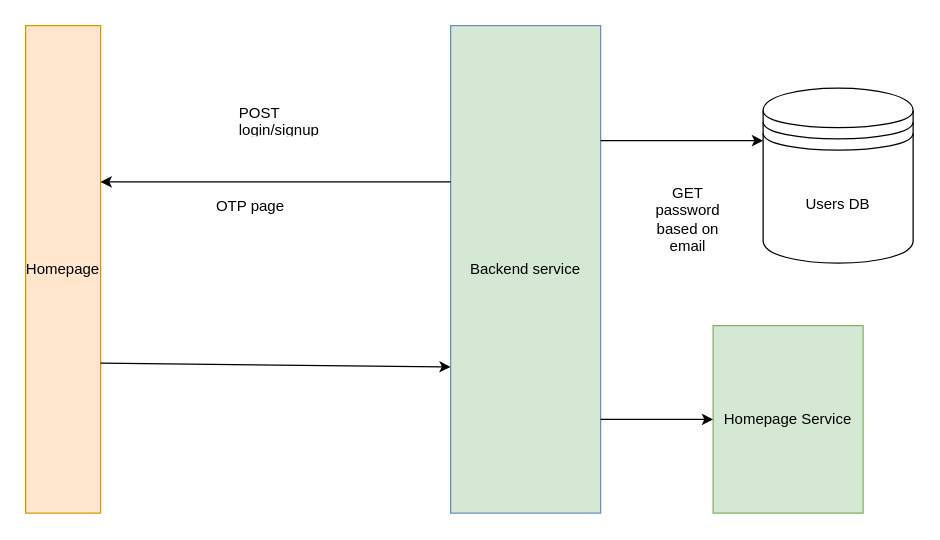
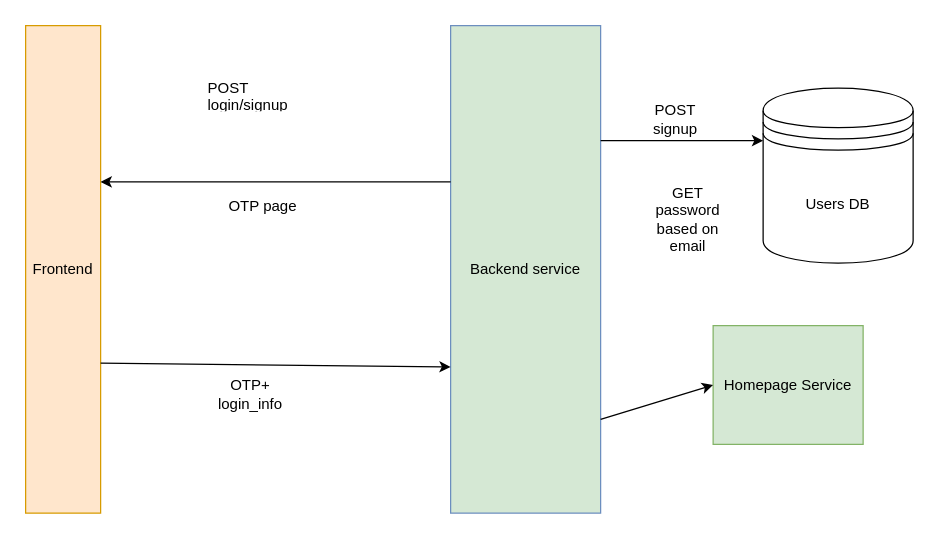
  <mxCell id="0" />
  <mxCell id="1" parent="0" />
- <mxCell id="2" value="Homepage" style="rounded=0;whiteSpace=wrap;html=1;fillColor=#ffe6cc;strokeColor=#d79b00;" vertex="1" parent="1"><mxGeometry x="20" y="20" width="60" height="390" as="geometry" /></mxCell>
+ <mxCell id="2" value="Frontend" style="rounded=0;whiteSpace=wrap;html=1;fillColor=#ffe6cc;strokeColor=#d79b00;" vertex="1" parent="1"><mxGeometry x="20" y="20" width="60" height="390" as="geometry" /></mxCell>
  <mxCell id="3" value="Backend service" style="rounded=0;whiteSpace=wrap;html=1;fillColor=#d5e8d4;strokeColor=#6c8ebf;" vertex="1" parent="1"><mxGeometry x="360" y="20" width="120" height="390" as="geometry" /></mxCell>
  <mxCell id="4" value="" style="endArrow=classic;html=1;rounded=0;" edge="1" parent="1"><mxGeometry width="50" height="50" relative="1" as="geometry"><mxPoint x="360" y="145" as="sourcePoint" /><mxPoint x="80" y="145" as="targetPoint" /></mxGeometry></mxCell>
  <mxCell id="5" value="" style="endArrow=classic;html=1;rounded=0;entryX=0;entryY=0.7;entryDx=0;entryDy=0;entryPerimeter=0;" edge="1" parent="1" target="3"><mxGeometry width="50" height="50" relative="1" as="geometry"><mxPoint x="80" y="290" as="sourcePoint" /><mxPoint x="360" y="270" as="targetPoint" /></mxGeometry></mxCell>
- <mxCell id="6" value="POST login/signup&amp;nbsp;" style="text;strokeColor=none;fillColor=none;align=left;verticalAlign=middle;spacingLeft=4;spacingRight=4;overflow=hidden;points=[[0,0.5],[1,0.5]];portConstraint=eastwest;rotatable=0;whiteSpace=wrap;html=1;" vertex="1" parent="1"><mxGeometry x="185" y="80" width="80" height="30" as="geometry" /></mxCell>
+ <mxCell id="6" value="POST login/signup&amp;nbsp;" style="text;strokeColor=none;fillColor=none;align=left;verticalAlign=middle;spacingLeft=4;spacingRight=4;overflow=hidden;points=[[0,0.5],[1,0.5]];portConstraint=eastwest;rotatable=0;whiteSpace=wrap;html=1;" vertex="1" parent="1"><mxGeometry x="160" y="60" width="80" height="30" as="geometry" /></mxCell>
  <mxCell id="7" value="Users DB" style="shape=datastore;whiteSpace=wrap;html=1;" vertex="1" parent="1"><mxGeometry x="610" y="70" width="120" height="140" as="geometry" /></mxCell>
  <mxCell id="8" value="" style="endArrow=classic;html=1;rounded=0;entryX=0;entryY=0.3;entryDx=0;entryDy=0;" edge="1" parent="1" target="7"><mxGeometry width="50" height="50" relative="1" as="geometry"><mxPoint x="480" y="112" as="sourcePoint" /><mxPoint x="380" y="320" as="targetPoint" /></mxGeometry></mxCell>
+ <mxCell id="9" value="POST signup" style="text;html=1;strokeColor=none;fillColor=none;align=center;verticalAlign=middle;whiteSpace=wrap;rounded=0;" vertex="1" parent="1"><mxGeometry x="510" y="80" width="60" height="30" as="geometry" /></mxCell>
  <mxCell id="10" value="GET password based on email" style="text;html=1;strokeColor=none;fillColor=none;align=center;verticalAlign=middle;whiteSpace=wrap;rounded=0;" vertex="1" parent="1"><mxGeometry x="520" y="160" width="60" height="30" as="geometry" /></mxCell>
- <mxCell id="11" value="OTP page" style="text;html=1;strokeColor=none;fillColor=none;align=center;verticalAlign=middle;whiteSpace=wrap;rounded=0;" vertex="1" parent="1"><mxGeometry x="170" y="150" width="60" height="30" as="geometry" /></mxCell>
- <mxCell id="13" value="Homepage Service" style="rounded=0;whiteSpace=wrap;html=1;fillColor=#d5e8d4;strokeColor=#82b366;" vertex="1" parent="1"><mxGeometry x="570" y="260" width="120" height="150" as="geometry" /></mxCell>
+ <mxCell id="11" value="OTP page" style="text;html=1;strokeColor=none;fillColor=none;align=center;verticalAlign=middle;whiteSpace=wrap;rounded=0;" vertex="1" parent="1"><mxGeometry x="180" y="150" width="60" height="30" as="geometry" /></mxCell>
+ <mxCell id="12" value="OTP+ login_info" style="text;html=1;strokeColor=none;fillColor=none;align=center;verticalAlign=middle;whiteSpace=wrap;rounded=0;" vertex="1" parent="1"><mxGeometry x="170" y="300" width="60" height="30" as="geometry" /></mxCell>
+ <mxCell id="13" value="Homepage Service" style="rounded=0;whiteSpace=wrap;html=1;fillColor=#d5e8d4;strokeColor=#82b366;" vertex="1" parent="1"><mxGeometry x="570" y="260" width="120" height="95" as="geometry" /></mxCell>
  <mxCell id="14" value="" style="endArrow=classic;html=1;rounded=0;entryX=0;entryY=0.5;entryDx=0;entryDy=0;" edge="1" parent="1" target="13"><mxGeometry width="50" height="50" relative="1" as="geometry"><mxPoint x="480" y="335" as="sourcePoint" /><mxPoint x="380" y="290" as="targetPoint" /></mxGeometry></mxCell>
